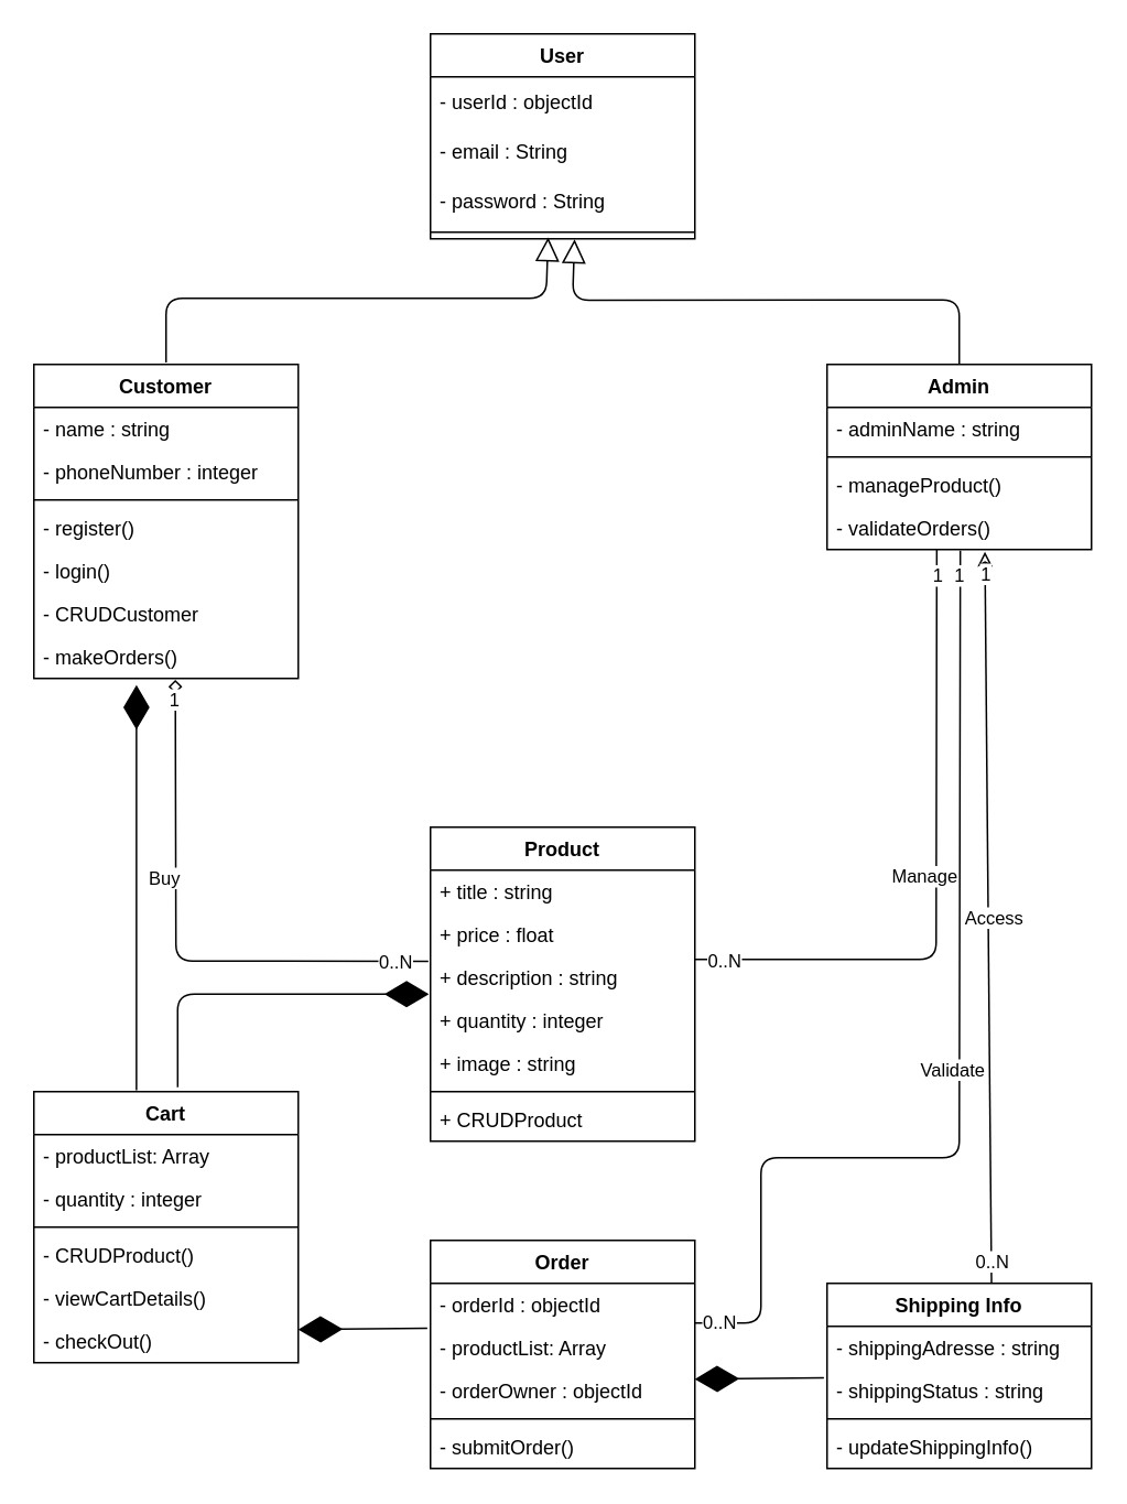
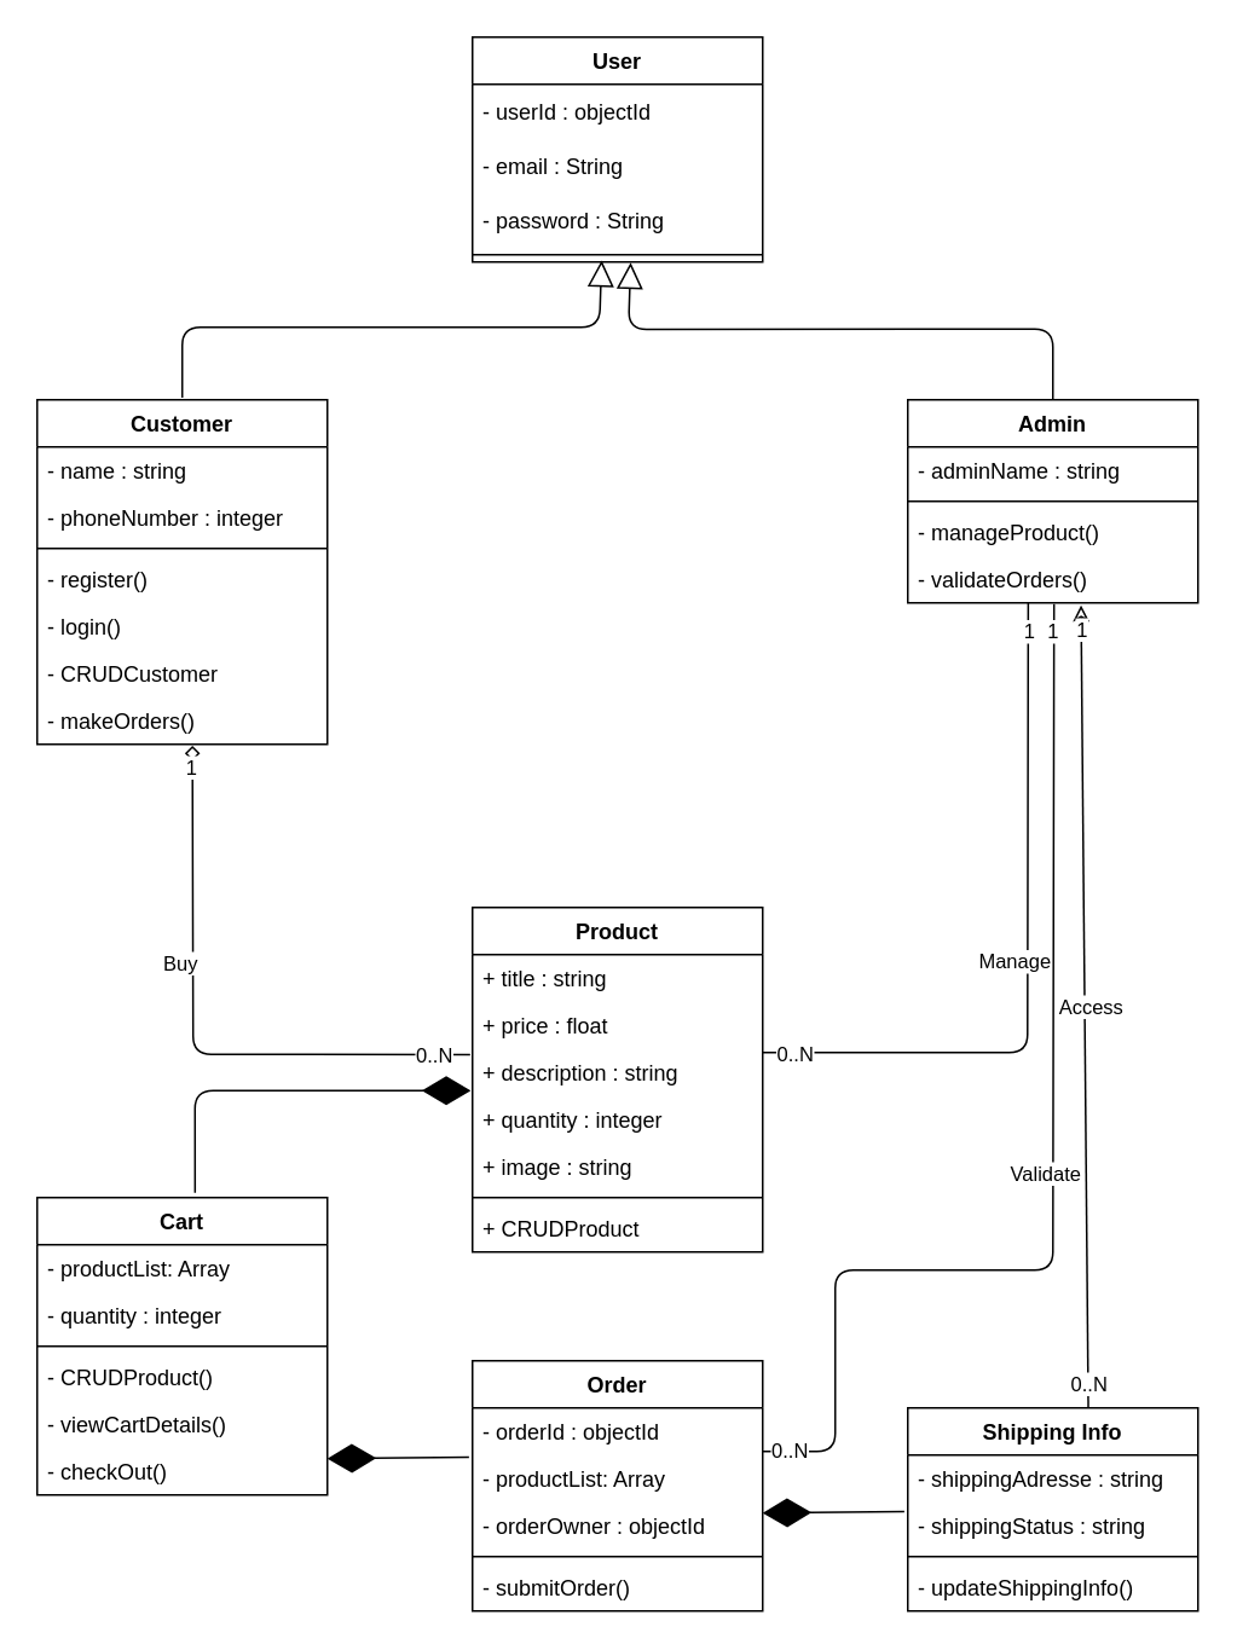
  <mxCell id="0" />
  <mxCell id="1" parent="0" />
  <mxCell id="2" value="User" style="swimlane;fontStyle=1;align=center;verticalAlign=top;childLayout=stackLayout;horizontal=1;startSize=26;horizontalStack=0;resizeParent=1;resizeParentMax=0;resizeLast=0;collapsible=1;marginBottom=0;" parent="1" vertex="1"><mxGeometry x="260" y="20" width="160" height="124" as="geometry" /></mxCell>
  <mxCell id="3" value="- userId : objectId" style="text;strokeColor=none;fillColor=none;align=left;verticalAlign=middle;spacingLeft=4;spacingRight=4;overflow=hidden;points=[[0,0.5],[1,0.5]];portConstraint=eastwest;rotatable=0;" parent="2" vertex="1"><mxGeometry y="26" width="160" height="30" as="geometry" /></mxCell>
  <mxCell id="4" value="- email : String" style="text;strokeColor=none;fillColor=none;align=left;verticalAlign=middle;spacingLeft=4;spacingRight=4;overflow=hidden;points=[[0,0.5],[1,0.5]];portConstraint=eastwest;rotatable=0;" parent="2" vertex="1"><mxGeometry y="56" width="160" height="30" as="geometry" /></mxCell>
  <mxCell id="5" value="- password : String" style="text;strokeColor=none;fillColor=none;align=left;verticalAlign=middle;spacingLeft=4;spacingRight=4;overflow=hidden;points=[[0,0.5],[1,0.5]];portConstraint=eastwest;rotatable=0;" parent="2" vertex="1"><mxGeometry y="86" width="160" height="30" as="geometry" /></mxCell>
  <mxCell id="6" value="" style="line;strokeWidth=1;fillColor=none;align=left;verticalAlign=middle;spacingTop=-1;spacingLeft=3;spacingRight=3;rotatable=0;labelPosition=right;points=[];portConstraint=eastwest;" parent="2" vertex="1"><mxGeometry y="116" width="160" height="8" as="geometry" /></mxCell>
  <mxCell id="7" value="Customer" style="swimlane;fontStyle=1;align=center;verticalAlign=top;childLayout=stackLayout;horizontal=1;startSize=26;horizontalStack=0;resizeParent=1;resizeParentMax=0;resizeLast=0;collapsible=1;marginBottom=0;" parent="1" vertex="1"><mxGeometry x="20" y="220" width="160" height="190" as="geometry" /></mxCell>
  <mxCell id="8" value="- name : string" style="text;strokeColor=none;fillColor=none;align=left;verticalAlign=top;spacingLeft=4;spacingRight=4;overflow=hidden;rotatable=0;points=[[0,0.5],[1,0.5]];portConstraint=eastwest;" parent="7" vertex="1"><mxGeometry y="26" width="160" height="26" as="geometry" /></mxCell>
  <mxCell id="9" value="- phoneNumber : integer" style="text;strokeColor=none;fillColor=none;align=left;verticalAlign=top;spacingLeft=4;spacingRight=4;overflow=hidden;rotatable=0;points=[[0,0.5],[1,0.5]];portConstraint=eastwest;" parent="7" vertex="1"><mxGeometry y="52" width="160" height="26" as="geometry" /></mxCell>
  <mxCell id="10" value="" style="line;strokeWidth=1;fillColor=none;align=left;verticalAlign=middle;spacingTop=-1;spacingLeft=3;spacingRight=3;rotatable=0;labelPosition=right;points=[];portConstraint=eastwest;" parent="7" vertex="1"><mxGeometry y="78" width="160" height="8" as="geometry" /></mxCell>
  <mxCell id="11" value="- register()" style="text;strokeColor=none;fillColor=none;align=left;verticalAlign=top;spacingLeft=4;spacingRight=4;overflow=hidden;rotatable=0;points=[[0,0.5],[1,0.5]];portConstraint=eastwest;" parent="7" vertex="1"><mxGeometry y="86" width="160" height="26" as="geometry" /></mxCell>
  <mxCell id="12" value="- login()" style="text;strokeColor=none;fillColor=none;align=left;verticalAlign=top;spacingLeft=4;spacingRight=4;overflow=hidden;rotatable=0;points=[[0,0.5],[1,0.5]];portConstraint=eastwest;" parent="7" vertex="1"><mxGeometry y="112" width="160" height="26" as="geometry" /></mxCell>
  <mxCell id="13" value="- CRUDCustomer" style="text;strokeColor=none;fillColor=none;align=left;verticalAlign=top;spacingLeft=4;spacingRight=4;overflow=hidden;rotatable=0;points=[[0,0.5],[1,0.5]];portConstraint=eastwest;" parent="7" vertex="1"><mxGeometry y="138" width="160" height="26" as="geometry" /></mxCell>
  <mxCell id="14" value="- makeOrders()" style="text;strokeColor=none;fillColor=none;align=left;verticalAlign=top;spacingLeft=4;spacingRight=4;overflow=hidden;rotatable=0;points=[[0,0.5],[1,0.5]];portConstraint=eastwest;" parent="7" vertex="1"><mxGeometry y="164" width="160" height="26" as="geometry" /></mxCell>
  <mxCell id="15" value="Admin" style="swimlane;fontStyle=1;align=center;verticalAlign=top;childLayout=stackLayout;horizontal=1;startSize=26;horizontalStack=0;resizeParent=1;resizeParentMax=0;resizeLast=0;collapsible=1;marginBottom=0;" parent="1" vertex="1"><mxGeometry x="500" y="220" width="160" height="112" as="geometry" /></mxCell>
  <mxCell id="16" value="- adminName : string" style="text;strokeColor=none;fillColor=none;align=left;verticalAlign=top;spacingLeft=4;spacingRight=4;overflow=hidden;rotatable=0;points=[[0,0.5],[1,0.5]];portConstraint=eastwest;" parent="15" vertex="1"><mxGeometry y="26" width="160" height="26" as="geometry" /></mxCell>
  <mxCell id="17" value="" style="line;strokeWidth=1;fillColor=none;align=left;verticalAlign=middle;spacingTop=-1;spacingLeft=3;spacingRight=3;rotatable=0;labelPosition=right;points=[];portConstraint=eastwest;" parent="15" vertex="1"><mxGeometry y="52" width="160" height="8" as="geometry" /></mxCell>
  <mxCell id="18" value="- manageProduct()" style="text;strokeColor=none;fillColor=none;align=left;verticalAlign=top;spacingLeft=4;spacingRight=4;overflow=hidden;rotatable=0;points=[[0,0.5],[1,0.5]];portConstraint=eastwest;" parent="15" vertex="1"><mxGeometry y="60" width="160" height="26" as="geometry" /></mxCell>
  <mxCell id="19" value="- validateOrders()" style="text;strokeColor=none;fillColor=none;align=left;verticalAlign=top;spacingLeft=4;spacingRight=4;overflow=hidden;rotatable=0;points=[[0,0.5],[1,0.5]];portConstraint=eastwest;" parent="15" vertex="1"><mxGeometry y="86" width="160" height="26" as="geometry" /></mxCell>
  <mxCell id="20" value="Cart" style="swimlane;fontStyle=1;align=center;verticalAlign=top;childLayout=stackLayout;horizontal=1;startSize=26;horizontalStack=0;resizeParent=1;resizeParentMax=0;resizeLast=0;collapsible=1;marginBottom=0;" parent="1" vertex="1"><mxGeometry x="20" y="660" width="160" height="164" as="geometry" /></mxCell>
  <mxCell id="21" value="- productList: Array" style="text;strokeColor=none;fillColor=none;align=left;verticalAlign=top;spacingLeft=4;spacingRight=4;overflow=hidden;rotatable=0;points=[[0,0.5],[1,0.5]];portConstraint=eastwest;" parent="20" vertex="1"><mxGeometry y="26" width="160" height="26" as="geometry" /></mxCell>
  <mxCell id="22" value="- quantity : integer" style="text;strokeColor=none;fillColor=none;align=left;verticalAlign=top;spacingLeft=4;spacingRight=4;overflow=hidden;rotatable=0;points=[[0,0.5],[1,0.5]];portConstraint=eastwest;" parent="20" vertex="1"><mxGeometry y="52" width="160" height="26" as="geometry" /></mxCell>
  <mxCell id="23" value="" style="line;strokeWidth=1;fillColor=none;align=left;verticalAlign=middle;spacingTop=-1;spacingLeft=3;spacingRight=3;rotatable=0;labelPosition=right;points=[];portConstraint=eastwest;" parent="20" vertex="1"><mxGeometry y="78" width="160" height="8" as="geometry" /></mxCell>
  <mxCell id="24" value="- CRUDProduct()" style="text;strokeColor=none;fillColor=none;align=left;verticalAlign=top;spacingLeft=4;spacingRight=4;overflow=hidden;rotatable=0;points=[[0,0.5],[1,0.5]];portConstraint=eastwest;" parent="20" vertex="1"><mxGeometry y="86" width="160" height="26" as="geometry" /></mxCell>
  <mxCell id="25" value="- viewCartDetails()" style="text;strokeColor=none;fillColor=none;align=left;verticalAlign=top;spacingLeft=4;spacingRight=4;overflow=hidden;rotatable=0;points=[[0,0.5],[1,0.5]];portConstraint=eastwest;" parent="20" vertex="1"><mxGeometry y="112" width="160" height="26" as="geometry" /></mxCell>
  <mxCell id="26" value="- checkOut()" style="text;strokeColor=none;fillColor=none;align=left;verticalAlign=top;spacingLeft=4;spacingRight=4;overflow=hidden;rotatable=0;points=[[0,0.5],[1,0.5]];portConstraint=eastwest;" parent="20" vertex="1"><mxGeometry y="138" width="160" height="26" as="geometry" /></mxCell>
  <mxCell id="27" value="Product" style="swimlane;fontStyle=1;align=center;verticalAlign=top;childLayout=stackLayout;horizontal=1;startSize=26;horizontalStack=0;resizeParent=1;resizeParentMax=0;resizeLast=0;collapsible=1;marginBottom=0;" parent="1" vertex="1"><mxGeometry x="260" y="500" width="160" height="190" as="geometry" /></mxCell>
  <mxCell id="28" value="+ title : string" style="text;strokeColor=none;fillColor=none;align=left;verticalAlign=top;spacingLeft=4;spacingRight=4;overflow=hidden;rotatable=0;points=[[0,0.5],[1,0.5]];portConstraint=eastwest;" parent="27" vertex="1"><mxGeometry y="26" width="160" height="26" as="geometry" /></mxCell>
  <mxCell id="29" value="+ price : float" style="text;strokeColor=none;fillColor=none;align=left;verticalAlign=top;spacingLeft=4;spacingRight=4;overflow=hidden;rotatable=0;points=[[0,0.5],[1,0.5]];portConstraint=eastwest;" parent="27" vertex="1"><mxGeometry y="52" width="160" height="26" as="geometry" /></mxCell>
  <mxCell id="30" value="+ description : string" style="text;strokeColor=none;fillColor=none;align=left;verticalAlign=top;spacingLeft=4;spacingRight=4;overflow=hidden;rotatable=0;points=[[0,0.5],[1,0.5]];portConstraint=eastwest;" parent="27" vertex="1"><mxGeometry y="78" width="160" height="26" as="geometry" /></mxCell>
  <mxCell id="31" value="+ quantity : integer" style="text;strokeColor=none;fillColor=none;align=left;verticalAlign=top;spacingLeft=4;spacingRight=4;overflow=hidden;rotatable=0;points=[[0,0.5],[1,0.5]];portConstraint=eastwest;" parent="27" vertex="1"><mxGeometry y="104" width="160" height="26" as="geometry" /></mxCell>
  <mxCell id="32" value="+ image : string" style="text;strokeColor=none;fillColor=none;align=left;verticalAlign=top;spacingLeft=4;spacingRight=4;overflow=hidden;rotatable=0;points=[[0,0.5],[1,0.5]];portConstraint=eastwest;" parent="27" vertex="1"><mxGeometry y="130" width="160" height="26" as="geometry" /></mxCell>
  <mxCell id="33" value="" style="line;strokeWidth=1;fillColor=none;align=left;verticalAlign=middle;spacingTop=-1;spacingLeft=3;spacingRight=3;rotatable=0;labelPosition=right;points=[];portConstraint=eastwest;" parent="27" vertex="1"><mxGeometry y="156" width="160" height="8" as="geometry" /></mxCell>
  <mxCell id="34" value="+ CRUDProduct" style="text;strokeColor=none;fillColor=none;align=left;verticalAlign=top;spacingLeft=4;spacingRight=4;overflow=hidden;rotatable=0;points=[[0,0.5],[1,0.5]];portConstraint=eastwest;" parent="27" vertex="1"><mxGeometry y="164" width="160" height="26" as="geometry" /></mxCell>
  <mxCell id="35" value="Order" style="swimlane;fontStyle=1;align=center;verticalAlign=top;childLayout=stackLayout;horizontal=1;startSize=26;horizontalStack=0;resizeParent=1;resizeParentMax=0;resizeLast=0;collapsible=1;marginBottom=0;" parent="1" vertex="1"><mxGeometry x="260" y="750" width="160" height="138" as="geometry" /></mxCell>
  <mxCell id="36" value="- orderId : objectId" style="text;strokeColor=none;fillColor=none;align=left;verticalAlign=top;spacingLeft=4;spacingRight=4;overflow=hidden;rotatable=0;points=[[0,0.5],[1,0.5]];portConstraint=eastwest;" parent="35" vertex="1"><mxGeometry y="26" width="160" height="26" as="geometry" /></mxCell>
  <mxCell id="37" value="- productList: Array" style="text;strokeColor=none;fillColor=none;align=left;verticalAlign=top;spacingLeft=4;spacingRight=4;overflow=hidden;rotatable=0;points=[[0,0.5],[1,0.5]];portConstraint=eastwest;" parent="35" vertex="1"><mxGeometry y="52" width="160" height="26" as="geometry" /></mxCell>
  <mxCell id="38" value="- orderOwner : objectId" style="text;strokeColor=none;fillColor=none;align=left;verticalAlign=top;spacingLeft=4;spacingRight=4;overflow=hidden;rotatable=0;points=[[0,0.5],[1,0.5]];portConstraint=eastwest;" parent="35" vertex="1"><mxGeometry y="78" width="160" height="26" as="geometry" /></mxCell>
  <mxCell id="39" value="" style="line;strokeWidth=1;fillColor=none;align=left;verticalAlign=middle;spacingTop=-1;spacingLeft=3;spacingRight=3;rotatable=0;labelPosition=right;points=[];portConstraint=eastwest;" parent="35" vertex="1"><mxGeometry y="104" width="160" height="8" as="geometry" /></mxCell>
  <mxCell id="40" value="- submitOrder()" style="text;strokeColor=none;fillColor=none;align=left;verticalAlign=top;spacingLeft=4;spacingRight=4;overflow=hidden;rotatable=0;points=[[0,0.5],[1,0.5]];portConstraint=eastwest;" parent="35" vertex="1"><mxGeometry y="112" width="160" height="26" as="geometry" /></mxCell>
  <mxCell id="41" value="" style="endArrow=block;endFill=0;endSize=12;html=1;entryX=0.445;entryY=0.888;entryDx=0;entryDy=0;entryPerimeter=0;" parent="1" target="6" edge="1"><mxGeometry width="160" relative="1" as="geometry"><mxPoint x="100" y="218.82" as="sourcePoint" /><mxPoint x="330" y="150" as="targetPoint" /><Array as="points"><mxPoint x="100" y="180" /><mxPoint x="330" y="180" /></Array></mxGeometry></mxCell>
  <mxCell id="42" value="" style="endArrow=block;endFill=0;endSize=12;html=1;entryX=0.445;entryY=0.888;entryDx=0;entryDy=0;entryPerimeter=0;exitX=0.5;exitY=0;exitDx=0;exitDy=0;" parent="1" source="15" edge="1"><mxGeometry width="160" relative="1" as="geometry"><mxPoint x="116" y="220" as="sourcePoint" /><mxPoint x="347.2" y="144.284" as="targetPoint" /><Array as="points"><mxPoint x="580" y="181" /><mxPoint x="346" y="181.18" /></Array></mxGeometry></mxCell>
  <mxCell id="43" value="Shipping Info" style="swimlane;fontStyle=1;align=center;verticalAlign=top;childLayout=stackLayout;horizontal=1;startSize=26;horizontalStack=0;resizeParent=1;resizeParentMax=0;resizeLast=0;collapsible=1;marginBottom=0;" parent="1" vertex="1"><mxGeometry x="500" y="776" width="160" height="112" as="geometry" /></mxCell>
  <mxCell id="44" value="- shippingAdresse : string" style="text;strokeColor=none;fillColor=none;align=left;verticalAlign=top;spacingLeft=4;spacingRight=4;overflow=hidden;rotatable=0;points=[[0,0.5],[1,0.5]];portConstraint=eastwest;" parent="43" vertex="1"><mxGeometry y="26" width="160" height="26" as="geometry" /></mxCell>
  <mxCell id="45" value="- shippingStatus : string" style="text;strokeColor=none;fillColor=none;align=left;verticalAlign=top;spacingLeft=4;spacingRight=4;overflow=hidden;rotatable=0;points=[[0,0.5],[1,0.5]];portConstraint=eastwest;" parent="43" vertex="1"><mxGeometry y="52" width="160" height="26" as="geometry" /></mxCell>
  <mxCell id="46" value="" style="line;strokeWidth=1;fillColor=none;align=left;verticalAlign=middle;spacingTop=-1;spacingLeft=3;spacingRight=3;rotatable=0;labelPosition=right;points=[];portConstraint=eastwest;" parent="43" vertex="1"><mxGeometry y="78" width="160" height="8" as="geometry" /></mxCell>
  <mxCell id="47" value="- updateShippingInfo()" style="text;strokeColor=none;fillColor=none;align=left;verticalAlign=top;spacingLeft=4;spacingRight=4;overflow=hidden;rotatable=0;points=[[0,0.5],[1,0.5]];portConstraint=eastwest;" parent="43" vertex="1"><mxGeometry y="86" width="160" height="26" as="geometry" /></mxCell>
  <mxCell id="48" value="" style="endArrow=none;html=1;endFill=0;entryX=0.415;entryY=1.005;entryDx=0;entryDy=0;entryPerimeter=0;" parent="1" target="19" edge="1"><mxGeometry relative="1" as="geometry"><mxPoint x="420" y="580" as="sourcePoint" /><mxPoint x="582" y="340" as="targetPoint" /><Array as="points"><mxPoint x="566" y="580" /></Array></mxGeometry></mxCell>
  <mxCell id="49" value="Manage" style="edgeLabel;resizable=0;html=1;align=center;verticalAlign=middle;" parent="48" connectable="0" vertex="1"><mxGeometry relative="1" as="geometry"><mxPoint x="-8" as="offset" /></mxGeometry></mxCell>
  <mxCell id="50" value="1" style="edgeLabel;html=1;align=center;verticalAlign=middle;resizable=0;points=[];" parent="48" vertex="1" connectable="0"><mxGeometry x="0.926" relative="1" as="geometry"><mxPoint as="offset" /></mxGeometry></mxCell>
  <mxCell id="51" value="0..N" style="edgeLabel;html=1;align=center;verticalAlign=middle;resizable=0;points=[];" parent="48" vertex="1" connectable="0"><mxGeometry x="-0.915" relative="1" as="geometry"><mxPoint as="offset" /></mxGeometry></mxCell>
  <mxCell id="52" value="" style="endArrow=diamond;html=1;exitX=-0.008;exitY=0.122;exitDx=0;exitDy=0;exitPerimeter=0;entryX=0.535;entryY=1.032;entryDx=0;entryDy=0;entryPerimeter=0;endFill=0;" parent="1" source="30" target="14" edge="1"><mxGeometry relative="1" as="geometry"><mxPoint x="310" y="470" as="sourcePoint" /><mxPoint x="410" y="470" as="targetPoint" /><Array as="points"><mxPoint x="106" y="581" /></Array></mxGeometry></mxCell>
  <mxCell id="53" value="Buy" style="edgeLabel;resizable=0;html=1;align=center;verticalAlign=middle;" parent="52" connectable="0" vertex="1"><mxGeometry relative="1" as="geometry"><mxPoint x="-7" y="-42" as="offset" /></mxGeometry></mxCell>
  <mxCell id="54" value="1" style="edgeLabel;html=1;align=center;verticalAlign=middle;resizable=0;points=[];" parent="52" vertex="1" connectable="0"><mxGeometry x="0.935" y="-1" relative="1" as="geometry"><mxPoint x="-2" y="1" as="offset" /></mxGeometry></mxCell>
  <mxCell id="55" value="0..N" style="edgeLabel;html=1;align=center;verticalAlign=middle;resizable=0;points=[];" parent="52" vertex="1" connectable="0"><mxGeometry x="-0.875" y="1" relative="1" as="geometry"><mxPoint y="-1" as="offset" /></mxGeometry></mxCell>
- <mxCell id="56" value="" style="endArrow=diamondThin;endFill=1;endSize=24;html=1;exitX=0.388;exitY=-0.005;exitDx=0;exitDy=0;exitPerimeter=0;entryX=0.388;entryY=1.154;entryDx=0;entryDy=0;entryPerimeter=0;" parent="1" source="20" target="14" edge="1"><mxGeometry width="160" relative="1" as="geometry"><mxPoint x="30" y="610" as="sourcePoint" /><mxPoint x="190" y="610" as="targetPoint" /></mxGeometry></mxCell>
  <mxCell id="57" value="" style="endArrow=diamondThin;endFill=1;endSize=24;html=1;exitX=-0.012;exitY=0.042;exitDx=0;exitDy=0;exitPerimeter=0;" parent="1" source="37" edge="1"><mxGeometry width="160" relative="1" as="geometry"><mxPoint x="300" y="680" as="sourcePoint" /><mxPoint x="180" y="804" as="targetPoint" /></mxGeometry></mxCell>
  <mxCell id="58" value="" style="endArrow=diamondThin;endFill=1;endSize=24;html=1;exitX=-0.012;exitY=0.042;exitDx=0;exitDy=0;exitPerimeter=0;" parent="1" edge="1"><mxGeometry width="160" relative="1" as="geometry"><mxPoint x="498.08" y="833.092" as="sourcePoint" /><mxPoint x="420" y="834" as="targetPoint" /></mxGeometry></mxCell>
  <mxCell id="59" value="" style="endArrow=none;html=1;entryX=0.504;entryY=1.027;entryDx=0;entryDy=0;entryPerimeter=0;endFill=0;" parent="1" target="19" edge="1"><mxGeometry relative="1" as="geometry"><mxPoint x="420" y="800" as="sourcePoint" /><mxPoint x="640" y="440" as="targetPoint" /><Array as="points"><mxPoint x="460" y="800" /><mxPoint x="460" y="700" /><mxPoint x="580" y="700" /></Array></mxGeometry></mxCell>
  <mxCell id="60" value="Validate" style="edgeLabel;resizable=0;html=1;align=center;verticalAlign=middle;" parent="59" connectable="0" vertex="1"><mxGeometry relative="1" as="geometry"><mxPoint x="-5" as="offset" /></mxGeometry></mxCell>
  <mxCell id="61" value="1" style="edgeLabel;html=1;align=center;verticalAlign=middle;resizable=0;points=[];" parent="59" vertex="1" connectable="0"><mxGeometry x="0.952" y="-3" relative="1" as="geometry"><mxPoint x="-4" y="-1" as="offset" /></mxGeometry></mxCell>
  <mxCell id="62" value="0..N" style="edgeLabel;html=1;align=center;verticalAlign=middle;resizable=0;points=[];" parent="59" vertex="1" connectable="0"><mxGeometry x="-0.963" relative="1" as="geometry"><mxPoint x="2" y="-1" as="offset" /></mxGeometry></mxCell>
  <mxCell id="63" value="" style="endArrow=diamondThin;endFill=1;endSize=24;html=1;exitX=0.544;exitY=-0.016;exitDx=0;exitDy=0;entryX=-0.006;entryY=0.885;entryDx=0;entryDy=0;entryPerimeter=0;exitPerimeter=0;" parent="1" source="20" target="30" edge="1"><mxGeometry width="160" relative="1" as="geometry"><mxPoint x="100" y="650" as="sourcePoint" /><mxPoint x="260" y="650" as="targetPoint" /><Array as="points"><mxPoint x="107" y="601" /></Array></mxGeometry></mxCell>
  <mxCell id="64" value="" style="endArrow=classic;html=1;entryX=0.597;entryY=1.049;entryDx=0;entryDy=0;entryPerimeter=0;endFill=0;exitX=0.622;exitY=-0.004;exitDx=0;exitDy=0;exitPerimeter=0;" parent="1" source="43" target="19" edge="1"><mxGeometry relative="1" as="geometry"><mxPoint x="620" y="770" as="sourcePoint" /><mxPoint x="630" y="540" as="targetPoint" /></mxGeometry></mxCell>
  <mxCell id="65" value="Access" style="edgeLabel;resizable=0;html=1;align=center;verticalAlign=middle;" parent="64" connectable="0" vertex="1"><mxGeometry relative="1" as="geometry"><mxPoint x="3" as="offset" /></mxGeometry></mxCell>
  <mxCell id="66" value="1" style="edgeLabel;html=1;align=center;verticalAlign=middle;resizable=0;points=[];" parent="64" vertex="1" connectable="0"><mxGeometry x="0.941" y="-1" relative="1" as="geometry"><mxPoint x="-1" as="offset" /></mxGeometry></mxCell>
  <mxCell id="67" value="0..N" style="edgeLabel;html=1;align=center;verticalAlign=middle;resizable=0;points=[];" parent="64" vertex="1" connectable="0"><mxGeometry x="-0.943" y="-1" relative="1" as="geometry"><mxPoint x="-1" as="offset" /></mxGeometry></mxCell>
